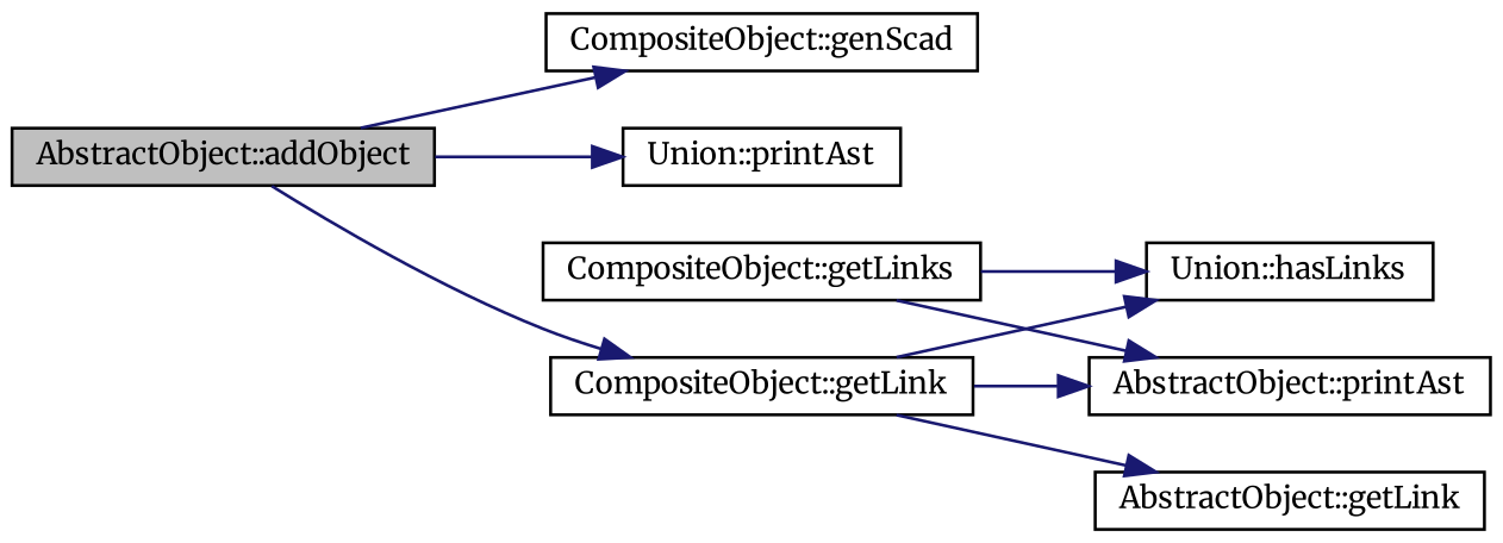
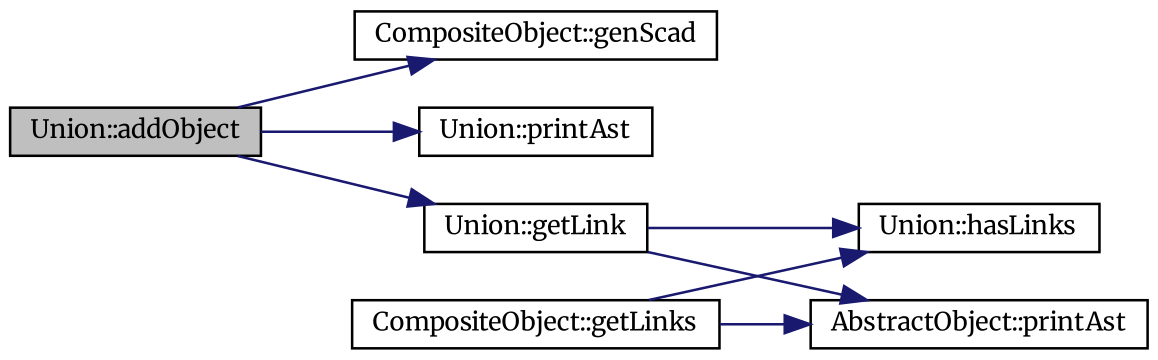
  digraph {
    fontname=Merriweather
    rankdir=LR
    node [color=black fillcolor=white fontname=Merriweather fontsize=10 shape=record style=filled]
    edge [color=midnightblue fontname=Merriweather fontsize=10 labelfontname=Helvetica labelfontsize=10 style=solid]
-   n1 [fillcolor=grey75 fontcolor=black height=0.2 label="AbstractObject::addObject" width=0.4]
+   n1 [fillcolor=grey75 fontcolor=black height=0.2 label="Union::addObject" width=0.4]
    n2 [height=0.2 label="CompositeObject::genScad" width=0.4]
    n3 [height=0.2 label="Union::printAst" width=0.4]
-   n4 [height=0.2 label="CompositeObject::getLink" width=0.4]
+   n4 [height=0.2 label="Union::getLink" width=0.4]
    n5 [height=0.2 label="Union::hasLinks" width=0.4]
    n6 [height=0.2 label="AbstractObject::printAst" width=0.4]
-   n7 [height=0.2 label="AbstractObject::getLink" width=0.4]
    n8 [height=0.2 label="CompositeObject::getLinks" width=0.4]
    n1 -> n2
    n1 -> n3
    n1 -> n4
    n4 -> n5
    n4 -> n6
-   n4 -> n7
    n8 -> n5
    n8 -> n6
  }
